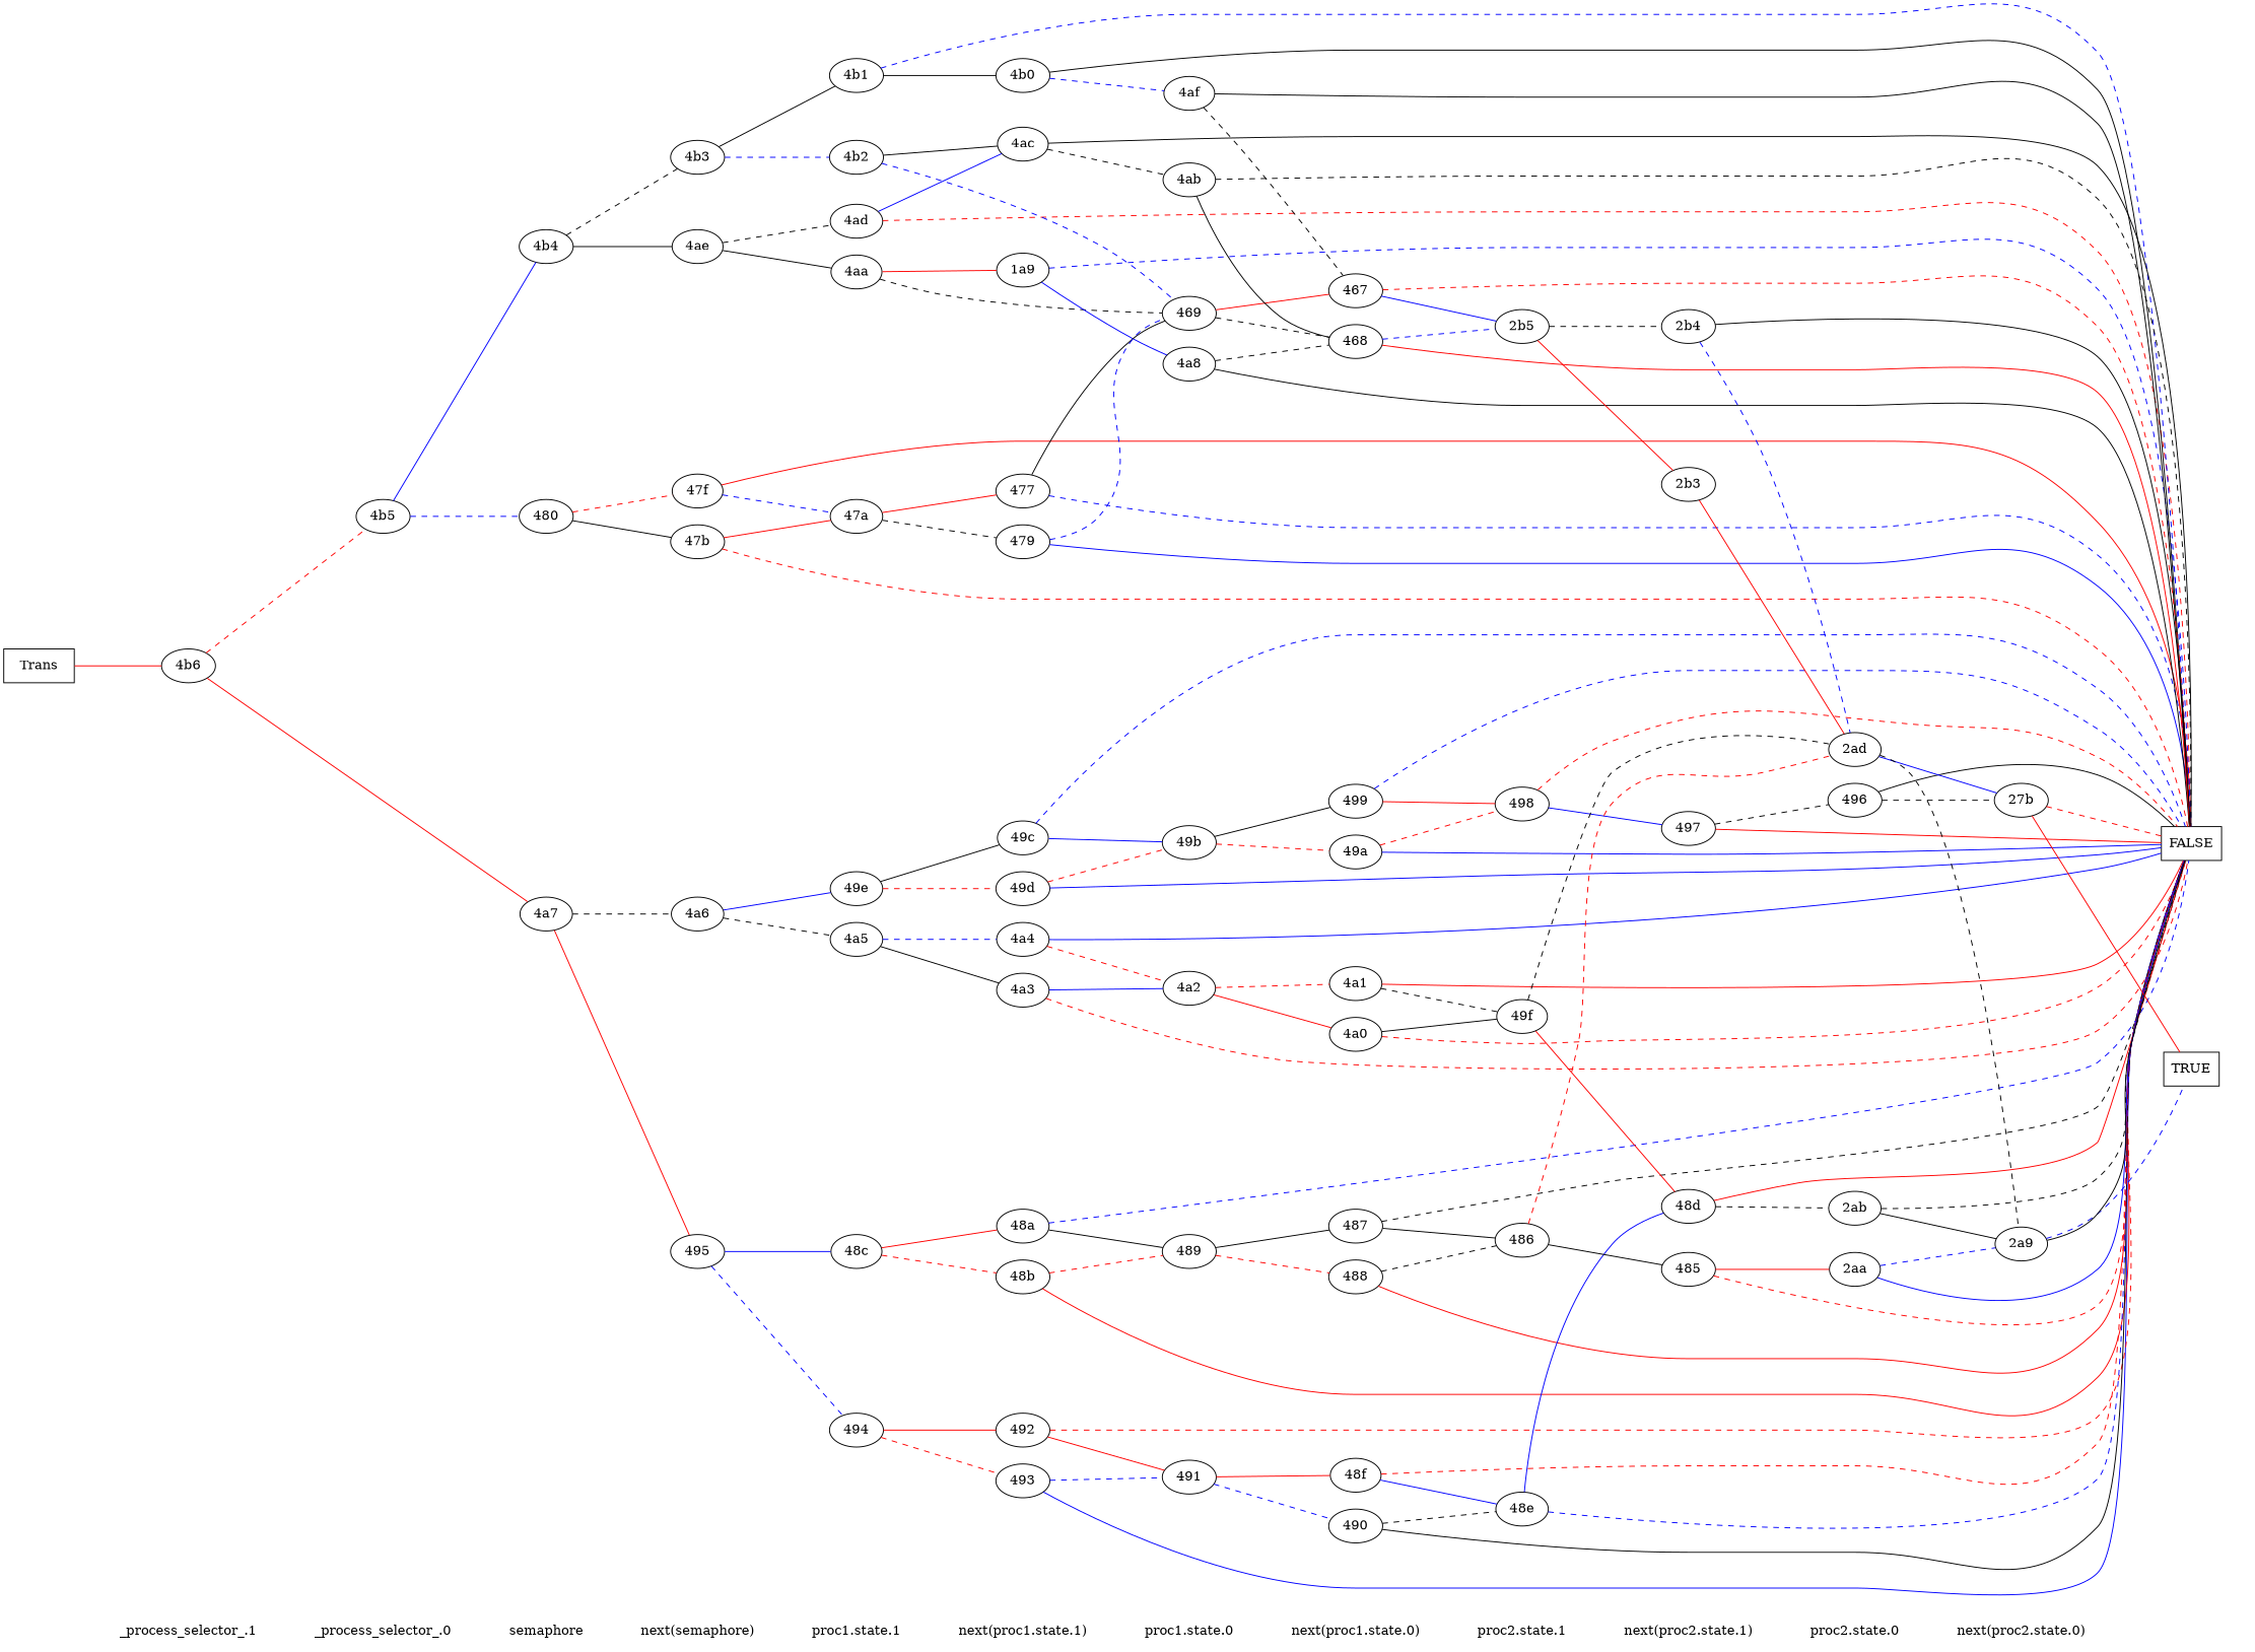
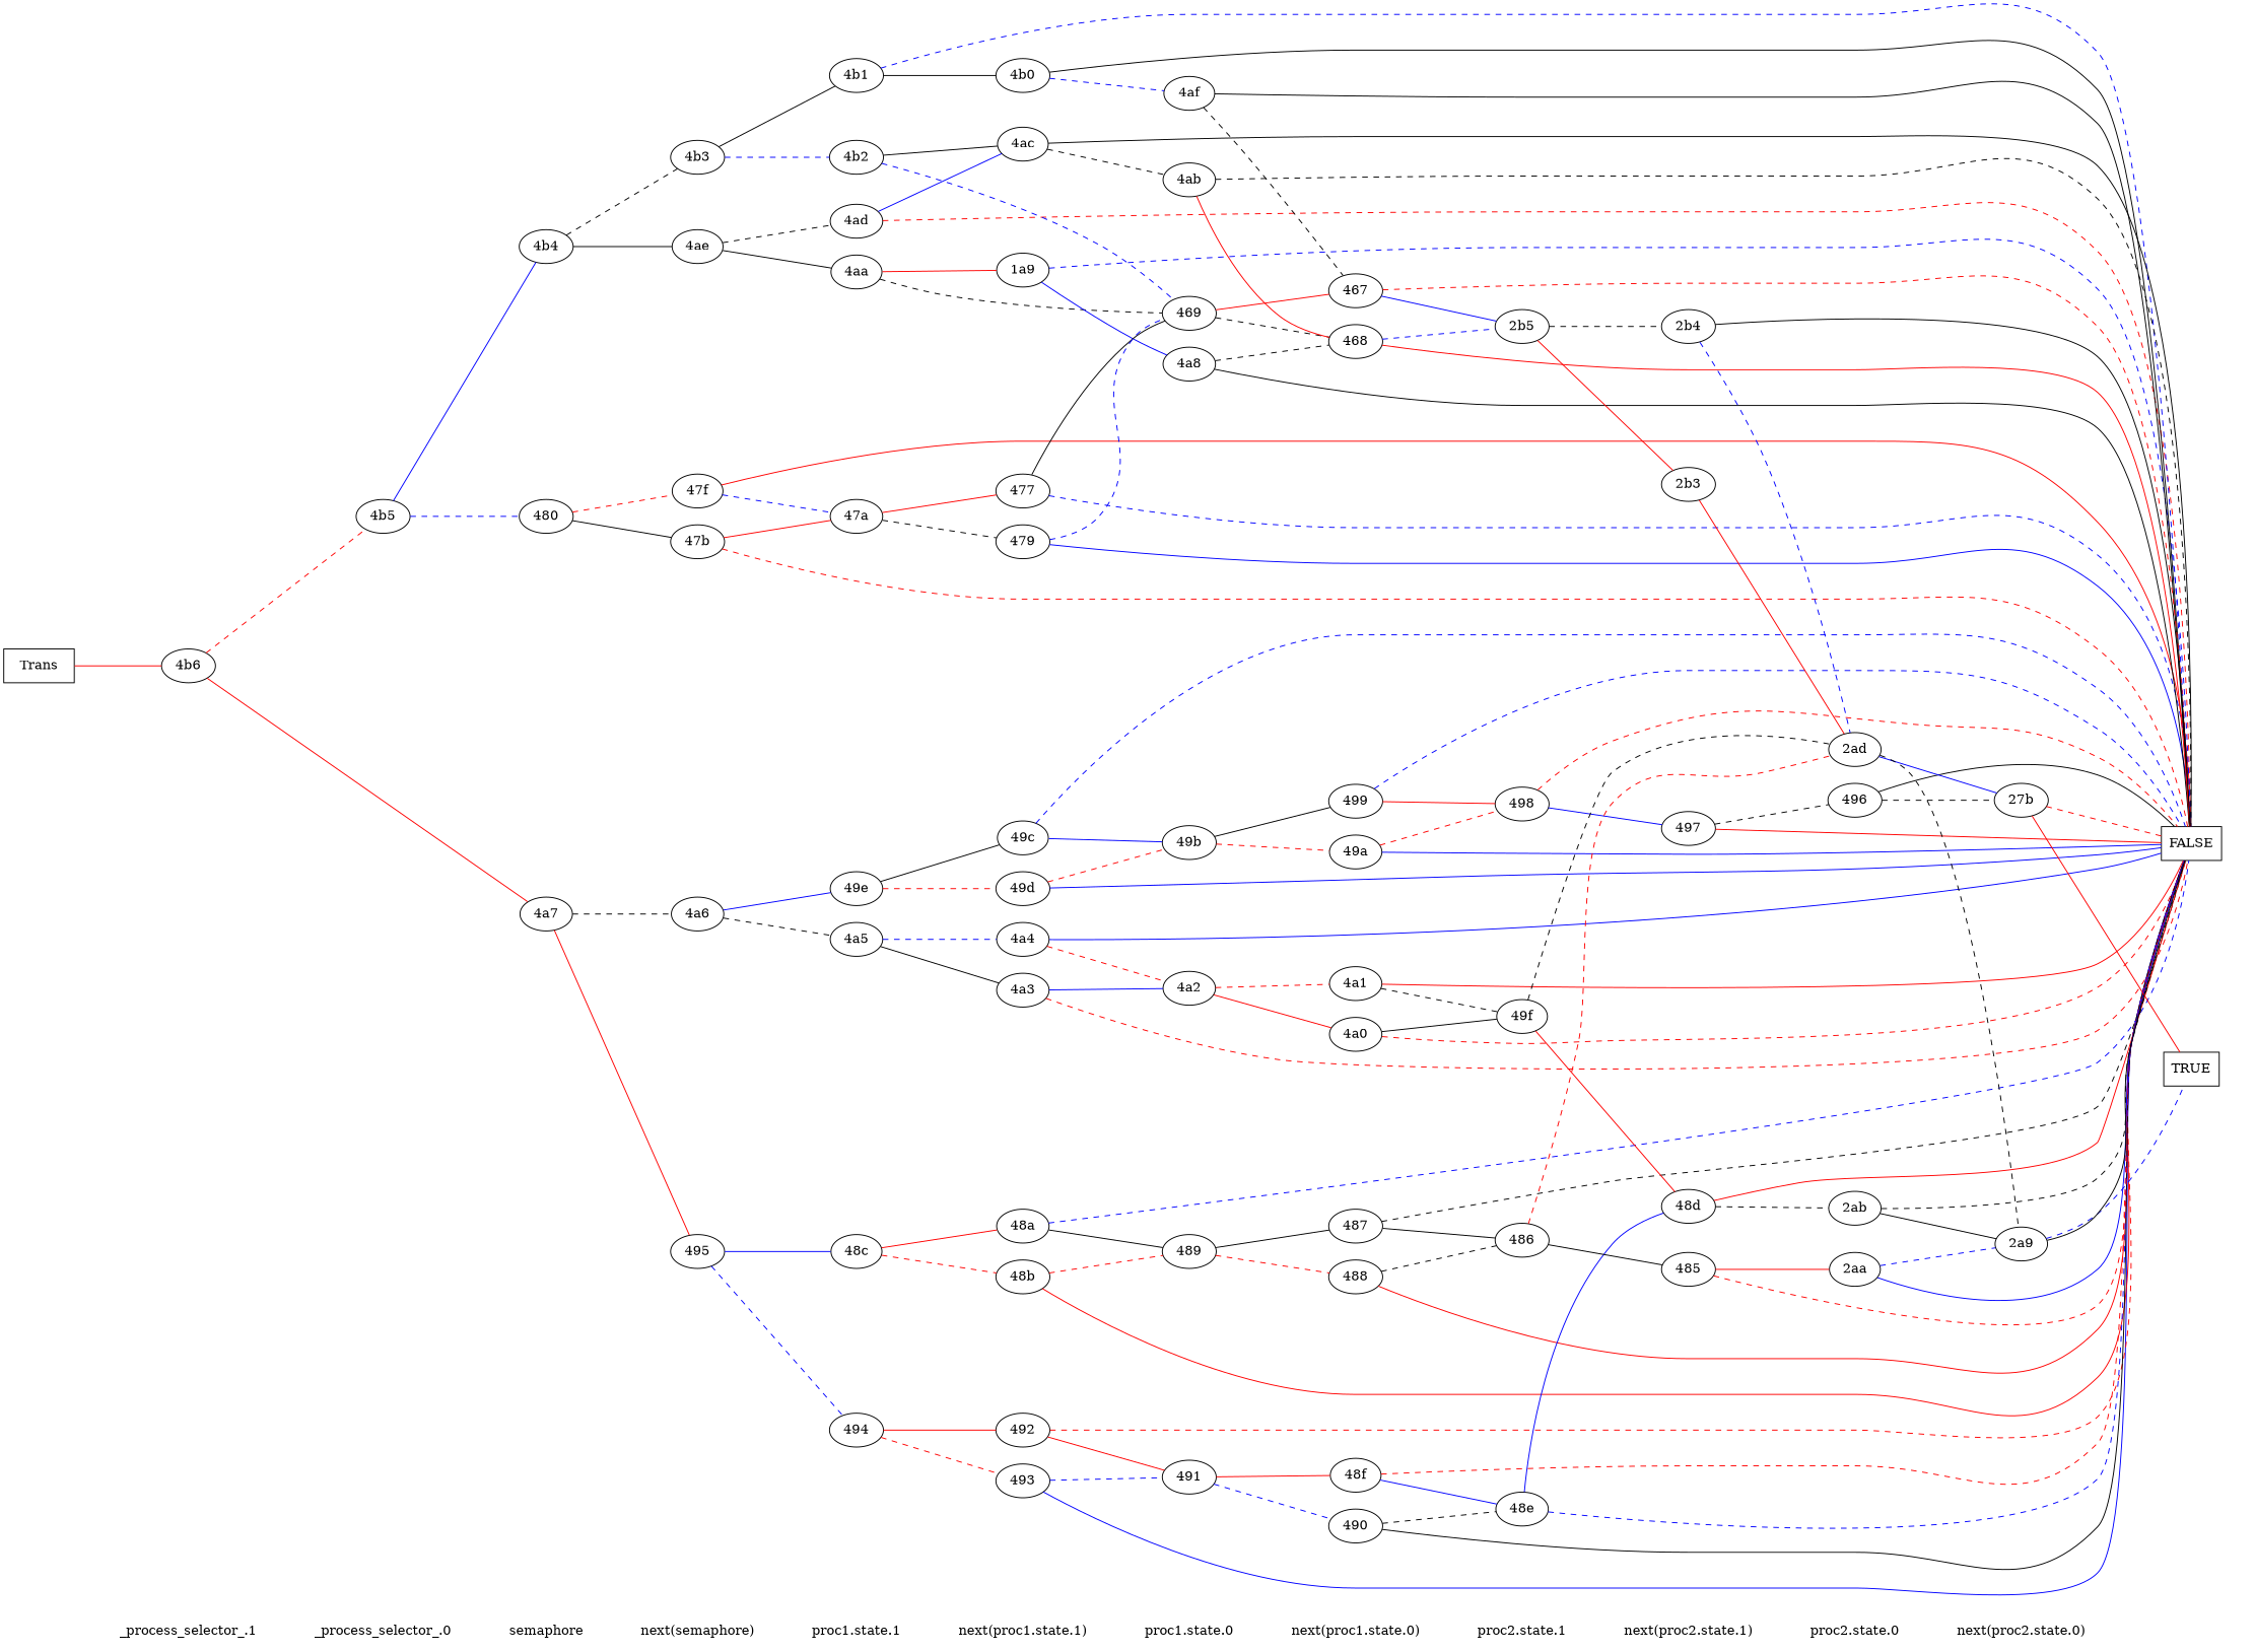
  digraph {
    rankdir=LR
    edge [dir=none color=red]
    "CONST NODES" [shape=plaintext style=invis]
    " _process_selector_.1 " [shape=plaintext]
    " _process_selector_.0 " [shape=plaintext]
    " semaphore " [shape=plaintext]
    " next(semaphore) " [shape=plaintext]
    " proc1.state.1 " [shape=plaintext]
    " next(proc1.state.1) " [shape=plaintext]
    " proc1.state.0 " [shape=plaintext]
    " next(proc1.state.0) " [shape=plaintext]
    " proc2.state.1 " [shape=plaintext]
    " next(proc2.state.1) " [shape=plaintext]
    " proc2.state.0 " [shape=plaintext]
    " next(proc2.state.0) " [shape=plaintext]
    "  Trans  " [shape=box]
    "4b6"
    "4b5"
    480
    "4b4"
    "4a7"
    "4b3"
    "4a6"
    "47f"
    "4ae"
    495
    "47b"
    "4ad"
    "4b1"
    "47a"
    "4b2"
    "48c"
    494
    "4a5"
    "4aa"
    "49e"
    "4a3"
    n36 [label="1a9"]
    493
    "49d"
    477
    "48a"
    492
    "49c"
    "4a4"
    479
    "48b"
    "4ac"
    "4b0"
    "49b"
    469
    489
    "4af"
    "4a8"
    491
    "4ab"
    "4a2"
    "49a"
    467
    "4a1"
    "4a0"
    488
    487
    490
    468
    "48f"
    499
    "48e"
    498
    486
    "49f"
    "2b5"
    497
    "2b3"
    "48d"
    "2b4"
    485
    496
    "2ad"
    "2ab"
    "2aa"
    "27b"
    "2a9"
    n82 [label=TRUE shape=box]
    n83 [label=FALSE shape=box]
    subgraph sub_1 {
      "CONST NODES"
      " _process_selector_.1 "
      " _process_selector_.0 "
      " semaphore "
      " next(semaphore) "
      " proc1.state.1 "
      " next(proc1.state.1) "
      " proc1.state.0 "
      " next(proc1.state.0) "
      " proc2.state.1 "
      " next(proc2.state.1) "
      " proc2.state.0 "
      " next(proc2.state.0) "
    }
    subgraph sub_2 {
      rank=same
      "  Trans  "
    }
    subgraph sub_3 {
      rank=same
      " _process_selector_.1 "
      "4b6"
    }
    subgraph sub_4 {
      rank=same
      " _process_selector_.0 "
      "4b5"
    }
    subgraph sub_5 {
      rank=same
      " semaphore "
      480
      "4b4"
      "4a7"
    }
    subgraph sub_6 {
      rank=same
      " next(semaphore) "
      "4b3"
      "4a6"
      "47f"
      "4ae"
      495
      "47b"
    }
    subgraph sub_7 {
      rank=same
      " proc1.state.1 "
      "4ad"
      "4b1"
      "47a"
      "4b2"
      "48c"
      494
      "4a5"
      "4aa"
      "49e"
    }
    subgraph sub_8 {
      rank=same
      " next(proc1.state.1) "
      "4a3"
      n36
      493
      "49d"
      477
      "48a"
      492
      "49c"
      "4a4"
      479
      "48b"
      "4ac"
      "4b0"
    }
    subgraph sub_9 {
      rank=same
      " proc1.state.0 "
      "49b"
      469
      489
      "4af"
      "4a8"
      491
      "4ab"
      "4a2"
    }
    subgraph sub_10 {
      rank=same
      " next(proc1.state.0) "
      "49a"
      467
      "4a1"
      "4a0"
      488
      487
      490
      468
      "48f"
      499
    }
    subgraph sub_11 {
      rank=same
      " proc2.state.1 "
      "48e"
      498
      486
      "49f"
      "2b5"
    }
    subgraph sub_12 {
      rank=same
      " next(proc2.state.1) "
      497
      "2b3"
      "48d"
      "2b4"
      485
    }
    subgraph sub_13 {
      rank=same
      " proc2.state.0 "
      496
      "2ad"
      "2ab"
      "2aa"
    }
    subgraph sub_14 {
      rank=same
      " next(proc2.state.0) "
      "27b"
      "2a9"
    }
    subgraph sub_15 {
      rank=same
      "CONST NODES"
      subgraph sub_16 {
        rank=same
        n82
        n83
      }
    }
    " _process_selector_.1 " -> " _process_selector_.0 " [style=invis color=""]
    " _process_selector_.0 " -> " semaphore " [style=invis color=""]
    " semaphore " -> " next(semaphore) " [style=invis color=""]
    " next(semaphore) " -> " proc1.state.1 " [style=invis color=""]
    " proc1.state.1 " -> " next(proc1.state.1) " [style=invis color=""]
    " next(proc1.state.1) " -> " proc1.state.0 " [style=invis color=""]
    " proc1.state.0 " -> " next(proc1.state.0) " [style=invis color=""]
    " next(proc1.state.0) " -> " proc2.state.1 " [style=invis color=""]
    " proc2.state.1 " -> " next(proc2.state.1) " [style=invis color=""]
    " next(proc2.state.1) " -> " proc2.state.0 " [style=invis color=""]
    " proc2.state.0 " -> " next(proc2.state.0) " [style=invis color=""]
    " next(proc2.state.0) " -> "CONST NODES" [style=invis color=""]
    "  Trans  " -> "4b6" [style=solid]
    "4b6" -> "4b5" [style=dashed]
    "4b6" -> "4a7"
    "4b5" -> 480 [color=blue style=dashed]
    "4b5" -> "4b4" [color=blue]
    480 -> "47f" [style=dashed]
    480 -> "47b" [color=black]
    "4b4" -> "4b3" [color=black style=dashed]
    "4b4" -> "4ae" [color=black]
    "4a7" -> "4a6" [color=black style=dashed]
    "4a7" -> 495
    "4b3" -> "4b1" [color=black]
    "4b3" -> "4b2" [color=blue style=dashed]
    "4a6" -> "4a5" [color=black style=dashed]
    "4a6" -> "49e" [color=blue]
    "47f" -> "47a" [color=blue style=dashed]
    "47f" -> n83
    "4ae" -> "4ad" [color=black style=dashed]
    "4ae" -> "4aa" [color=black]
    495 -> "48c" [color=blue]
    495 -> 494 [color=blue style=dashed]
    "47b" -> "47a"
    "47b" -> n83 [style=dashed]
    "4ad" -> "4ac" [color=blue]
    "4ad" -> n83 [style=dashed]
    "4b1" -> "4b0" [color=black]
    "4b1" -> n83 [color=blue style=dashed]
    "47a" -> 477
    "47a" -> 479 [color=black style=dashed]
    "4b2" -> "4ac" [color=black]
    "4b2" -> 469 [color=blue style=dashed]
    "48c" -> "48a"
    "48c" -> "48b" [style=dashed]
    494 -> 493 [style=dashed]
    494 -> 492
    "4a5" -> "4a3" [color=black]
    "4a5" -> "4a4" [color=blue style=dashed]
    "4aa" -> n36
    "4aa" -> 469 [color=black style=dashed]
    "49e" -> "49d" [style=dashed]
    "49e" -> "49c" [color=black]
    "4a3" -> "4a2" [color=blue]
    "4a3" -> n83 [style=dashed]
    n36 -> "4a8" [color=blue]
    n36 -> n83 [color=blue style=dashed]
    493 -> 491 [color=blue style=dashed]
    493 -> n83 [color=blue]
    "49d" -> "49b" [style=dashed]
    "49d" -> n83 [color=blue]
    477 -> 469 [color=black]
    477 -> n83 [color=blue style=dashed]
    "48a" -> 489 [color=black]
    "48a" -> n83 [color=blue style=dashed]
    492 -> 491
    492 -> n83 [style=dashed]
    "49c" -> "49b" [color=blue]
    "49c" -> n83 [color=blue style=dashed]
    "4a4" -> "4a2" [style=dashed]
    "4a4" -> n83 [color=blue]
    479 -> 469 [color=blue style=dashed]
    479 -> n83 [color=blue]
    "48b" -> 489 [style=dashed]
    "48b" -> n83
    "4ac" -> "4ab" [color=black style=dashed]
    "4ac" -> n83 [color=black]
    "4b0" -> "4af" [color=blue style=dashed]
    "4b0" -> n83 [color=black]
    "49b" -> "49a" [style=dashed]
    "49b" -> 499 [color=black]
    469 -> 467
    469 -> 468 [color=black style=dashed]
    489 -> 488 [style=dashed]
    489 -> 487 [color=black]
    "4af" -> 467 [color=black style=dashed]
    "4af" -> n83 [color=black]
    "4a8" -> 468 [color=black style=dashed]
    "4a8" -> n83 [color=black]
    491 -> 490 [color=blue style=dashed]
    491 -> "48f"
-   "4ab" -> 468 [color=black]
+   "4ab" -> 468
    "4ab" -> n83 [color=black style=dashed]
    "4a2" -> "4a1" [style=dashed]
    "4a2" -> "4a0"
    "49a" -> 498 [style=dashed]
    "49a" -> n83 [color=blue]
    467 -> "2b5" [color=blue]
    467 -> n83 [style=dashed]
    "4a1" -> "49f" [color=black style=dashed]
    "4a1" -> n83
    "4a0" -> "49f" [color=black]
    "4a0" -> n83 [style=dashed]
    488 -> 486 [color=black style=dashed]
    488 -> n83
    487 -> 486 [color=black]
    487 -> n83 [color=black style=dashed]
    490 -> "48e" [color=black style=dashed]
    490 -> n83 [color=black]
    468 -> "2b5" [color=blue style=dashed]
    468 -> n83
    "48f" -> "48e" [color=blue]
    "48f" -> n83 [style=dashed]
    499 -> 498
    499 -> n83 [color=blue style=dashed]
    "48e" -> "48d" [color=blue]
    "48e" -> n83 [color=blue style=dashed]
    498 -> 497 [color=blue]
    498 -> n83 [style=dashed]
    486 -> 485 [color=black]
    486 -> "2ad" [style=dashed]
    "49f" -> "48d"
    "49f" -> "2ad" [color=black style=dashed]
    "2b5" -> "2b3"
    "2b5" -> "2b4" [color=black style=dashed]
    497 -> 496 [color=black style=dashed]
    497 -> n83
    "2b3" -> "2ad"
    "48d" -> "2ab" [color=black style=dashed]
    "48d" -> n83
    "2b4" -> "2ad" [color=blue style=dashed]
    "2b4" -> n83 [color=black]
    485 -> "2aa"
    485 -> n83 [style=dashed]
    496 -> "27b" [color=black style=dashed]
    496 -> n83 [color=black]
    "2ad" -> "27b" [color=blue]
    "2ad" -> "2a9" [color=black style=dashed]
    "2ab" -> "2a9" [color=black]
    "2ab" -> n83 [color=black style=dashed]
    "2aa" -> "2a9" [color=blue style=dashed]
    "2aa" -> n83 [color=blue]
    "27b" -> n82
    "27b" -> n83 [style=dashed]
    "2a9" -> n82 [color=blue style=dashed]
    "2a9" -> n83 [color=black]
  }
